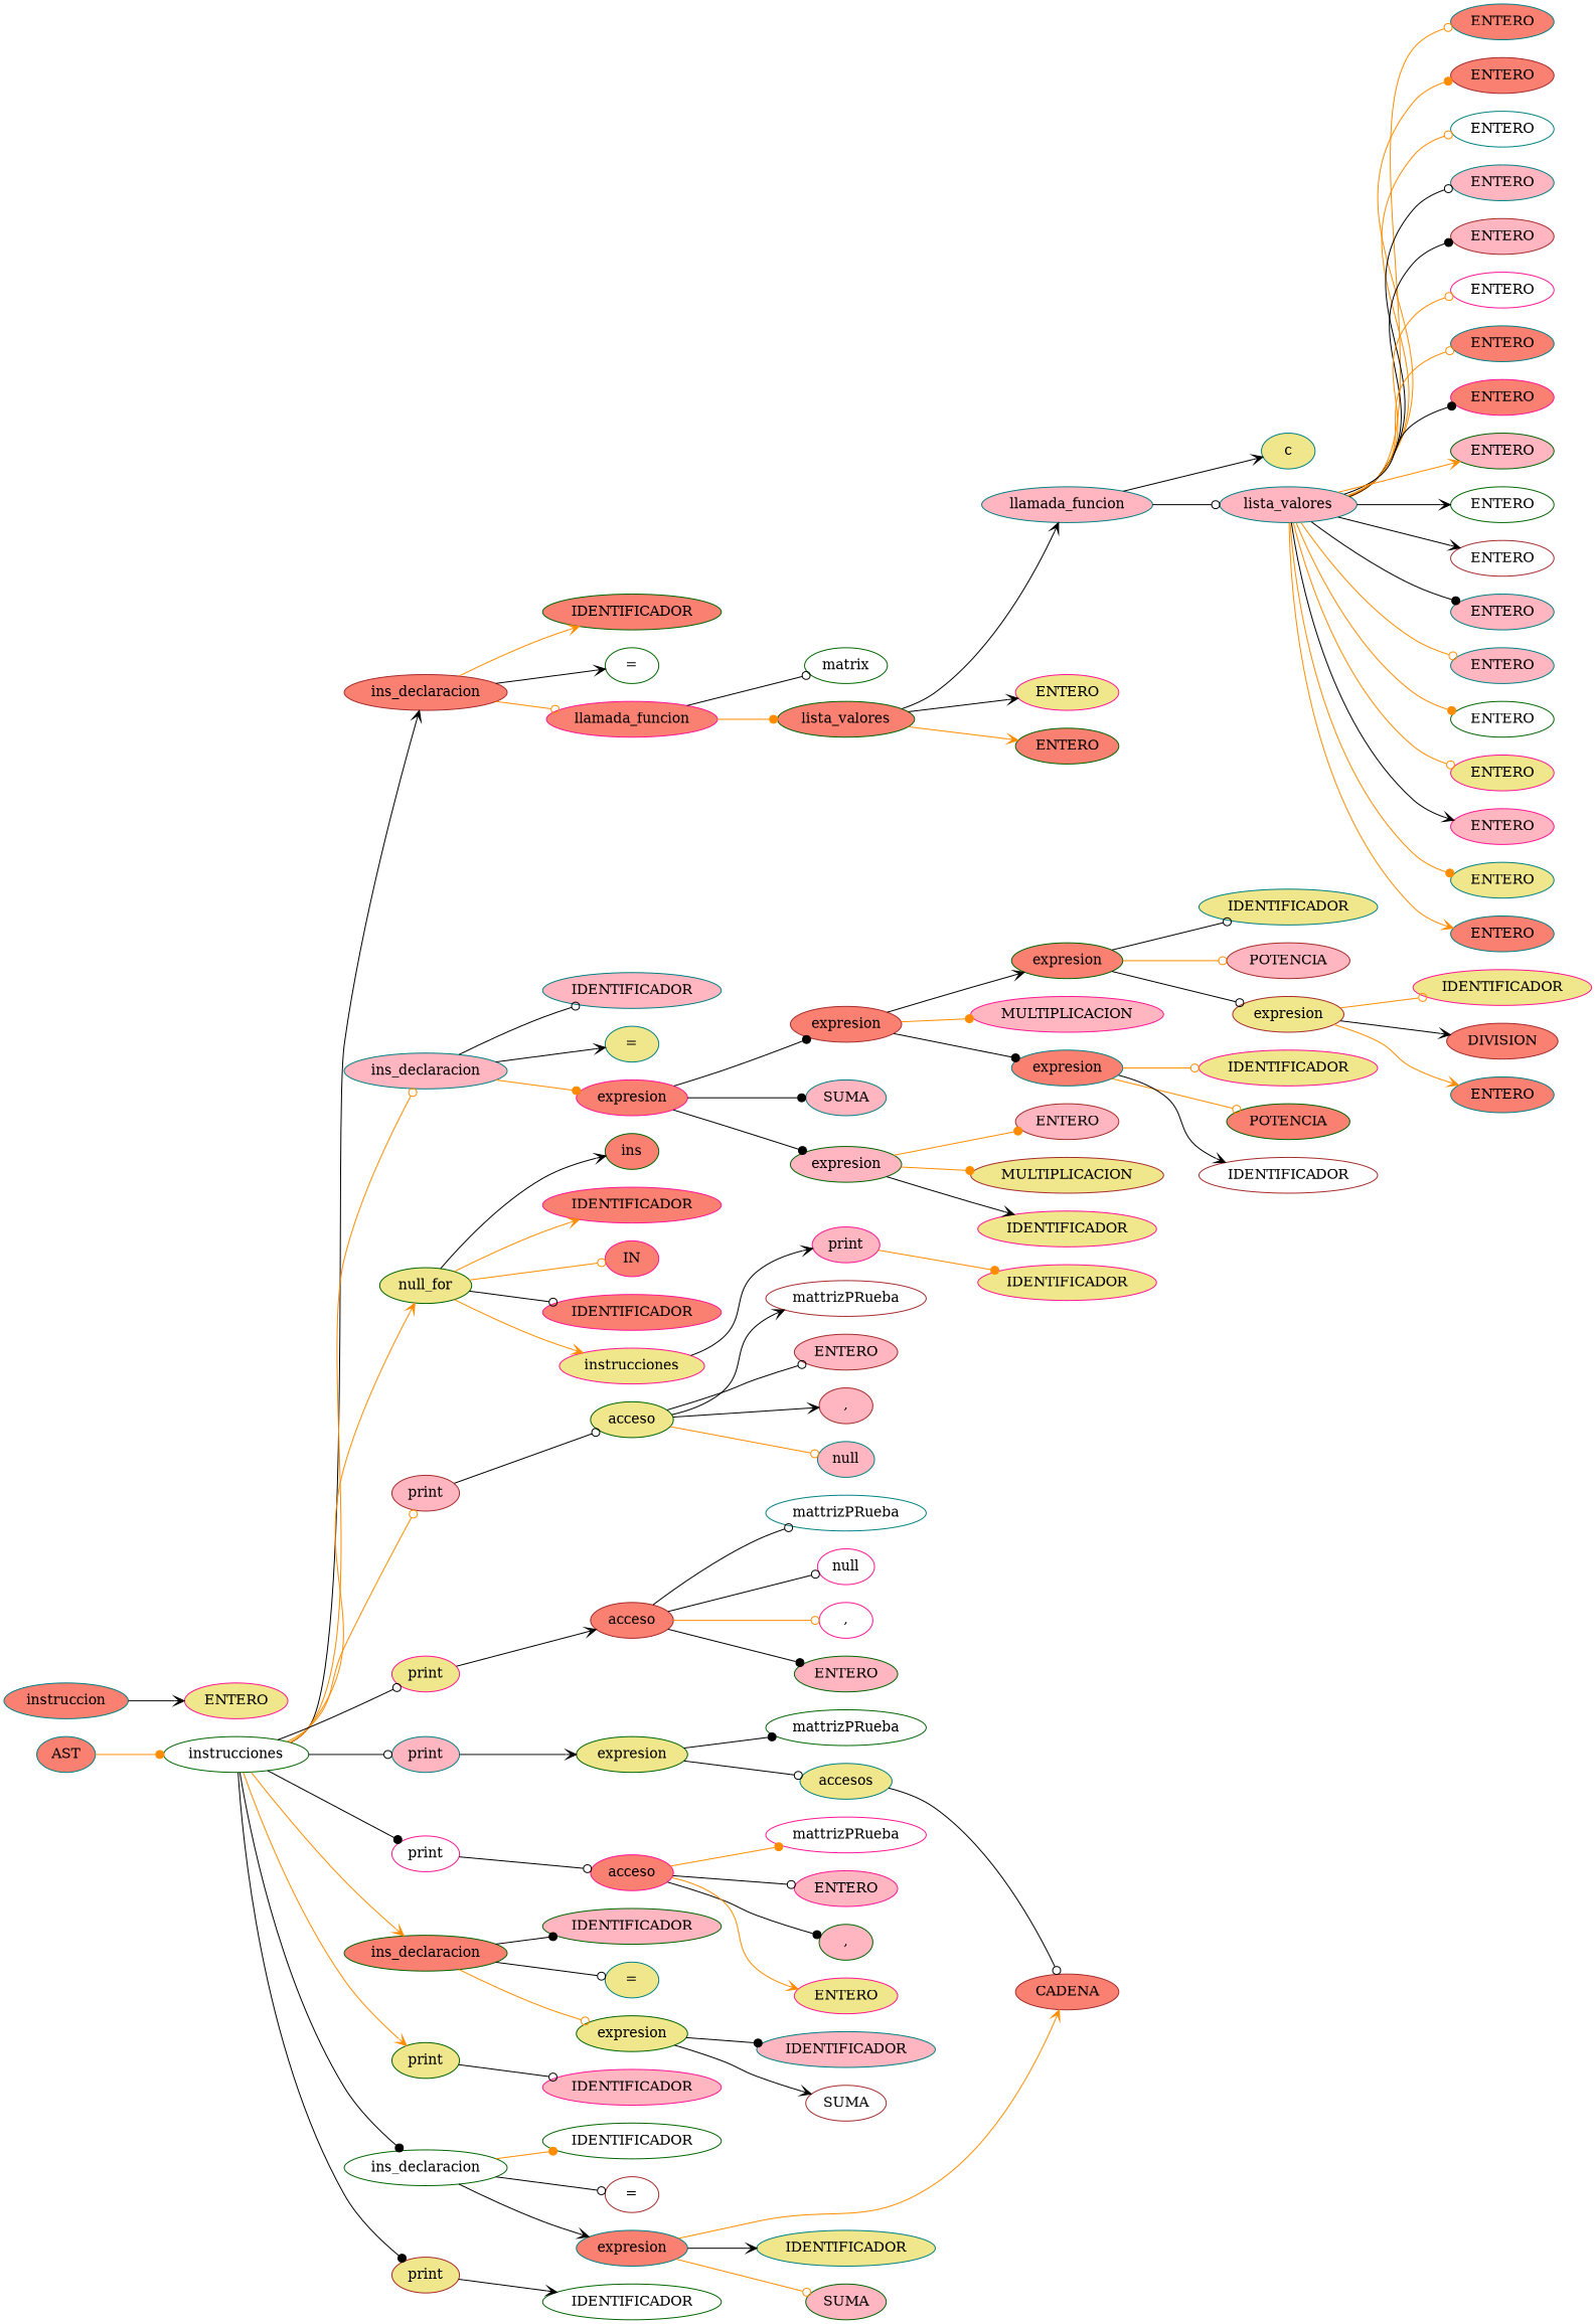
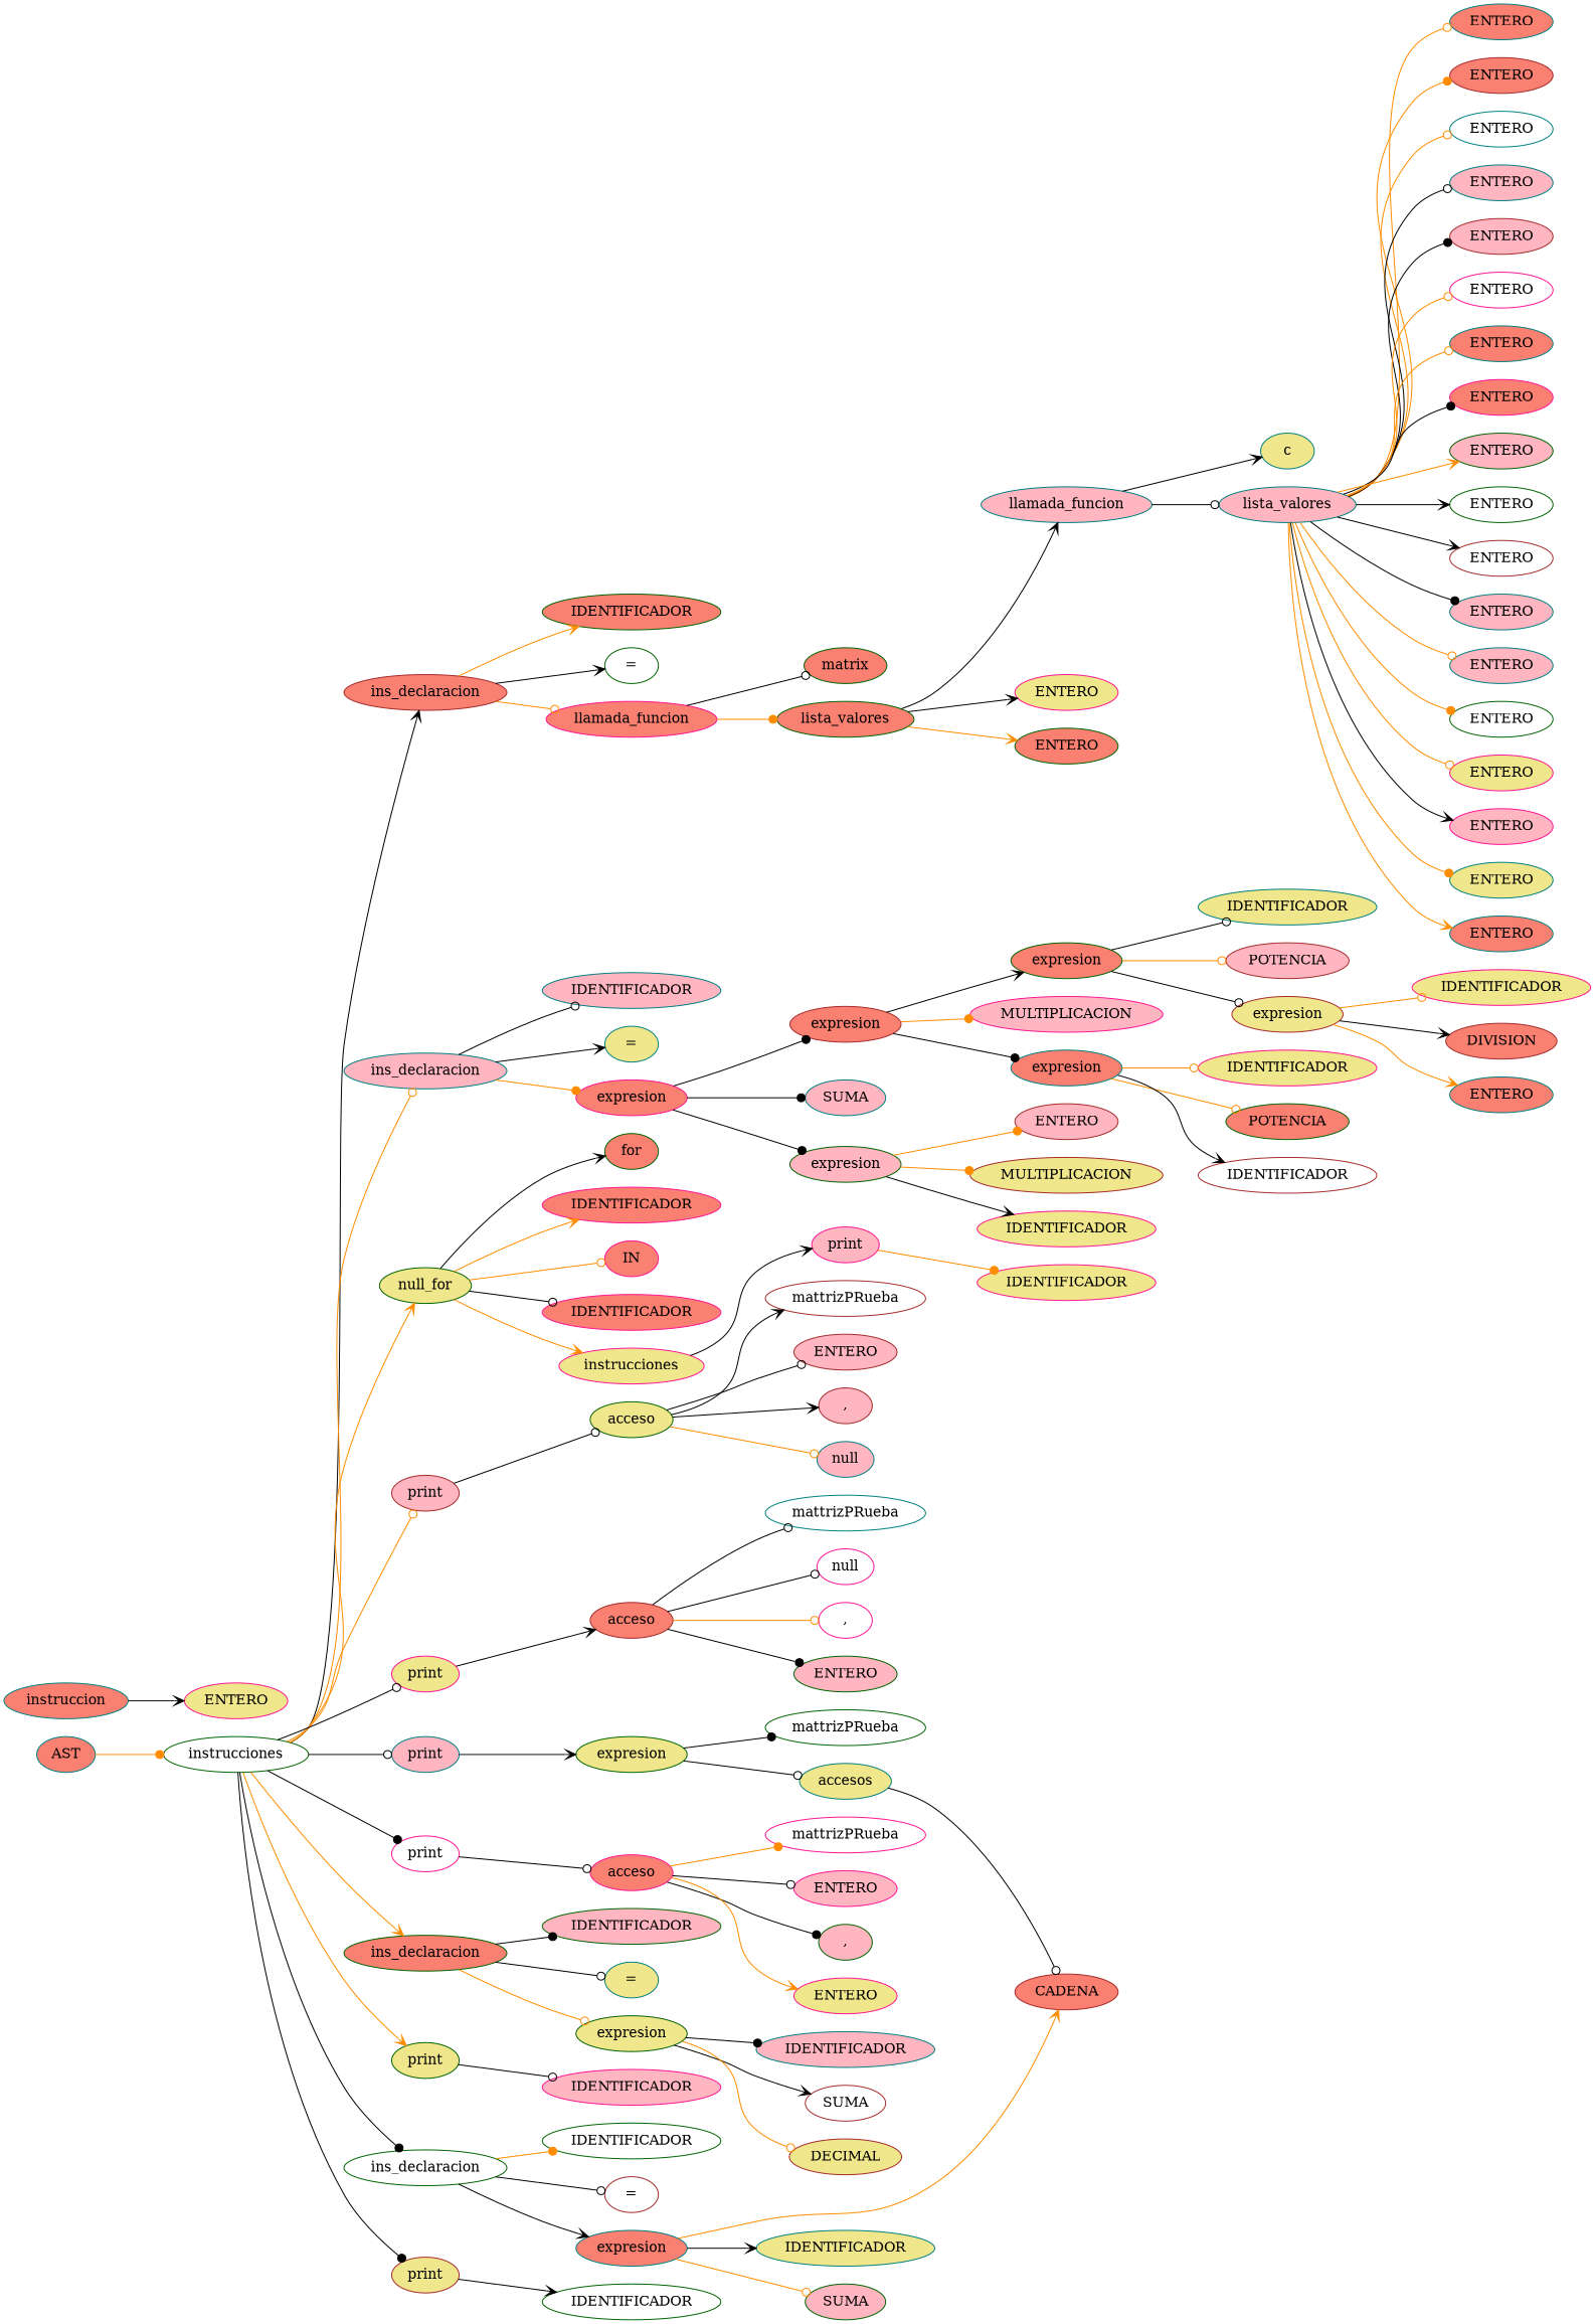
  digraph {
    rankdir=LR
    node [color=teal fillcolor=salmon style=filled]
    edge [arrowhead=odot color=black]
    n1 [label=AST]
    n2 [color=darkgreen fillcolor=white label=instrucciones]
    n3 [color=brown label=ins_declaracion]
    n4 [fillcolor=lightpink label=ins_declaracion]
    n5 [color=darkgreen fillcolor=khaki label=null_for]
    n6 [color=brown fillcolor=lightpink label=print]
    n7 [color=deeppink fillcolor=khaki label=print]
    n8 [fillcolor=lightpink label=print]
    n9 [color=deeppink fillcolor=white label=print]
    n10 [color=darkgreen label=ins_declaracion]
    n11 [color=darkgreen fillcolor=khaki label=print]
    n12 [color=darkgreen fillcolor=white label=ins_declaracion]
    n13 [color=brown fillcolor=khaki label=print]
    n14 [color=darkgreen label=IDENTIFICADOR]
    n15 [color=darkgreen fillcolor=white label="="]
    n16 [color=deeppink label=llamada_funcion]
    n17 [fillcolor=lightpink label=IDENTIFICADOR]
    n18 [fillcolor=khaki label="="]
    n19 [color=deeppink label=expresion]
-   n20 [color=darkgreen label=ins]
+   n20 [color=darkgreen label=for]
    n21 [color=deeppink label=IDENTIFICADOR]
    n22 [color=deeppink label=IN]
    n23 [color=deeppink label=IDENTIFICADOR]
    n24 [color=deeppink fillcolor=khaki label=instrucciones]
    n25 [color=darkgreen fillcolor=khaki label=acceso]
    n26 [color=brown label=acceso]
    n27 [color=darkgreen fillcolor=khaki label=expresion]
    n28 [color=deeppink label=acceso]
    n29 [color=darkgreen fillcolor=lightpink label=IDENTIFICADOR]
    n30 [fillcolor=khaki label="="]
    n31 [color=darkgreen fillcolor=khaki label=expresion]
    n32 [color=deeppink fillcolor=lightpink label=IDENTIFICADOR]
    n33 [color=darkgreen fillcolor=white label=IDENTIFICADOR]
    n34 [color=brown fillcolor=white label="="]
    n35 [label=expresion]
    n36 [color=darkgreen fillcolor=white label=IDENTIFICADOR]
-   n37 [color=darkgreen fillcolor=white label=matrix]
+   n37 [color=darkgreen label=matrix]
    n38 [color=darkgreen label=lista_valores]
    n39 [fillcolor=lightpink label=llamada_funcion]
    n40 [color=deeppink fillcolor=khaki label=ENTERO]
    n41 [color=darkgreen label=ENTERO]
    n42 [fillcolor=khaki label=c]
    n43 [fillcolor=lightpink label=lista_valores]
    n44 [label=ENTERO]
    n45 [color=brown label=ENTERO]
    n46 [fillcolor=white label=ENTERO]
    n47 [fillcolor=lightpink label=ENTERO]
    n48 [color=brown fillcolor=lightpink label=ENTERO]
    n49 [color=deeppink fillcolor=white label=ENTERO]
    n50 [label=ENTERO]
    n51 [color=deeppink label=ENTERO]
    n52 [color=darkgreen fillcolor=lightpink label=ENTERO]
    n53 [color=darkgreen fillcolor=white label=ENTERO]
    n54 [color=brown fillcolor=white label=ENTERO]
    n55 [fillcolor=lightpink label=ENTERO]
    n56 [fillcolor=lightpink label=ENTERO]
    n57 [color=darkgreen fillcolor=white label=ENTERO]
    n58 [color=deeppink fillcolor=khaki label=ENTERO]
    n59 [color=deeppink fillcolor=lightpink label=ENTERO]
    n60 [fillcolor=khaki label=ENTERO]
    n61 [label=ENTERO]
    n62 [color=brown label=expresion]
    n63 [fillcolor=lightpink label=SUMA]
    n64 [color=darkgreen fillcolor=lightpink label=expresion]
    n65 [color=darkgreen label=expresion]
    n66 [color=deeppink fillcolor=lightpink label=MULTIPLICACION]
    n67 [label=expresion]
    n68 [color=brown fillcolor=lightpink label=ENTERO]
    n69 [color=brown fillcolor=khaki label=MULTIPLICACION]
    n70 [color=deeppink fillcolor=khaki label=IDENTIFICADOR]
    n71 [fillcolor=khaki label=IDENTIFICADOR]
    n72 [color=brown fillcolor=lightpink label=POTENCIA]
    n73 [color=brown fillcolor=khaki label=expresion]
    n74 [color=deeppink fillcolor=khaki label=IDENTIFICADOR]
    n75 [color=darkgreen label=POTENCIA]
    n76 [color=brown fillcolor=white label=IDENTIFICADOR]
    n77 [color=deeppink fillcolor=khaki label=IDENTIFICADOR]
    n78 [color=brown label=DIVISION]
    n79 [label=ENTERO]
    n80 [color=deeppink fillcolor=lightpink label=print]
    n81 [color=deeppink fillcolor=khaki label=IDENTIFICADOR]
    n82 [color=brown fillcolor=white label=mattrizPRueba]
    n83 [color=brown fillcolor=lightpink label=ENTERO]
    n84 [color=brown fillcolor=lightpink label=","]
    n85 [fillcolor=lightpink label=null]
    n86 [fillcolor=white label=mattrizPRueba]
    n87 [color=deeppink fillcolor=white label=null]
    n88 [color=deeppink fillcolor=white label=","]
    n89 [color=darkgreen fillcolor=lightpink label=ENTERO]
    n90 [color=darkgreen fillcolor=white label=mattrizPRueba]
    n91 [fillcolor=khaki label=accesos]
    n92 [color=brown label=CADENA]
    n93 [label=instruccion]
    n94 [color=deeppink fillcolor=khaki label=ENTERO]
    n95 [color=deeppink fillcolor=white label=mattrizPRueba]
    n96 [color=deeppink fillcolor=lightpink label=ENTERO]
    n97 [color=darkgreen fillcolor=lightpink label=","]
    n98 [color=deeppink fillcolor=khaki label=ENTERO]
    n99 [fillcolor=lightpink label=IDENTIFICADOR]
    n100 [color=brown fillcolor=white label=SUMA]
+   n101 [color=brown fillcolor=khaki label=DECIMAL]
    n102 [fillcolor=khaki label=IDENTIFICADOR]
    n103 [color=darkgreen fillcolor=lightpink label=SUMA]
    n1 -> n2 [arrowhead=dot color=darkorange]
    n2 -> n3 [arrowhead=vee]
    n2 -> n4 [color=darkorange]
    n2 -> n5 [arrowhead=vee color=darkorange]
    n2 -> n6 [color=darkorange]
    n2 -> n7
    n2 -> n8
    n2 -> n9 [arrowhead=dot]
    n2 -> n10 [arrowhead=vee color=darkorange]
    n2 -> n11 [arrowhead=vee color=darkorange]
    n2 -> n12 [arrowhead=dot]
    n2 -> n13 [arrowhead=dot]
    n3 -> n14 [arrowhead=vee color=darkorange]
    n3 -> n15 [arrowhead=vee]
    n3 -> n16 [color=darkorange]
    n4 -> n17
    n4 -> n18 [arrowhead=vee]
    n4 -> n19 [arrowhead=dot color=darkorange]
    n5 -> n20 [arrowhead=vee]
    n5 -> n21 [arrowhead=vee color=darkorange]
    n5 -> n22 [color=darkorange]
    n5 -> n23
    n5 -> n24 [arrowhead=vee color=darkorange]
    n6 -> n25
    n7 -> n26 [arrowhead=vee]
    n8 -> n27 [arrowhead=vee]
    n9 -> n28
    n10 -> n29 [arrowhead=dot]
    n10 -> n30
    n10 -> n31 [color=darkorange]
    n11 -> n32
    n12 -> n33 [arrowhead=dot color=darkorange]
    n12 -> n34
    n12 -> n35 [arrowhead=vee]
    n13 -> n36 [arrowhead=vee]
    n16 -> n37
    n16 -> n38 [arrowhead=dot color=darkorange]
    n19 -> n62 [arrowhead=dot]
    n19 -> n63 [arrowhead=dot]
    n19 -> n64 [arrowhead=dot]
    n24 -> n80 [arrowhead=vee]
    n25 -> n82 [arrowhead=vee]
    n25 -> n83
    n25 -> n84 [arrowhead=vee]
    n25 -> n85 [color=darkorange]
    n26 -> n86
    n26 -> n87
    n26 -> n88 [color=darkorange]
    n26 -> n89 [arrowhead=dot]
    n27 -> n90 [arrowhead=dot]
    n27 -> n91
    n28 -> n95 [arrowhead=dot color=darkorange]
    n28 -> n96
    n28 -> n97 [arrowhead=dot]
    n28 -> n98 [arrowhead=vee color=darkorange]
    n31 -> n99 [arrowhead=dot]
    n31 -> n100 [arrowhead=vee]
+   n31 -> n101 [color=darkorange]
    n35 -> n92 [arrowhead=vee color=darkorange]
    n35 -> n102 [arrowhead=vee]
    n35 -> n103 [color=darkorange]
    n38 -> n39 [arrowhead=vee]
    n38 -> n40 [arrowhead=vee]
    n38 -> n41 [arrowhead=vee color=darkorange]
    n39 -> n42 [arrowhead=vee]
    n39 -> n43
    n43 -> n44 [color=darkorange]
    n43 -> n45 [arrowhead=dot color=darkorange]
    n43 -> n46 [color=darkorange]
    n43 -> n47
    n43 -> n48 [arrowhead=dot]
    n43 -> n49 [color=darkorange]
    n43 -> n50 [color=darkorange]
    n43 -> n51 [arrowhead=dot]
    n43 -> n52 [arrowhead=vee color=darkorange]
    n43 -> n53 [arrowhead=vee]
    n43 -> n54 [arrowhead=vee]
    n43 -> n55 [arrowhead=dot]
    n43 -> n56 [color=darkorange]
    n43 -> n57 [arrowhead=dot color=darkorange]
    n43 -> n58 [color=darkorange]
    n43 -> n59 [arrowhead=vee]
    n43 -> n60 [arrowhead=dot color=darkorange]
    n43 -> n61 [arrowhead=vee color=darkorange]
    n62 -> n65 [arrowhead=vee]
    n62 -> n66 [arrowhead=dot color=darkorange]
    n62 -> n67 [arrowhead=dot]
    n64 -> n68 [arrowhead=dot color=darkorange]
    n64 -> n69 [arrowhead=dot color=darkorange]
    n64 -> n70 [arrowhead=vee]
    n65 -> n71
    n65 -> n72 [color=darkorange]
    n65 -> n73
    n67 -> n74 [color=darkorange]
    n67 -> n75 [color=darkorange]
    n67 -> n76 [arrowhead=vee]
    n73 -> n77 [color=darkorange]
    n73 -> n78 [arrowhead=vee]
    n73 -> n79 [arrowhead=vee color=darkorange]
    n80 -> n81 [arrowhead=dot color=darkorange]
    n91 -> n92
    n93 -> n94 [arrowhead=vee]
  }
